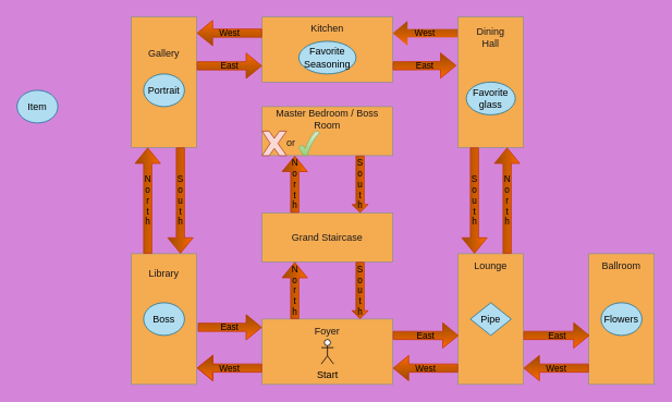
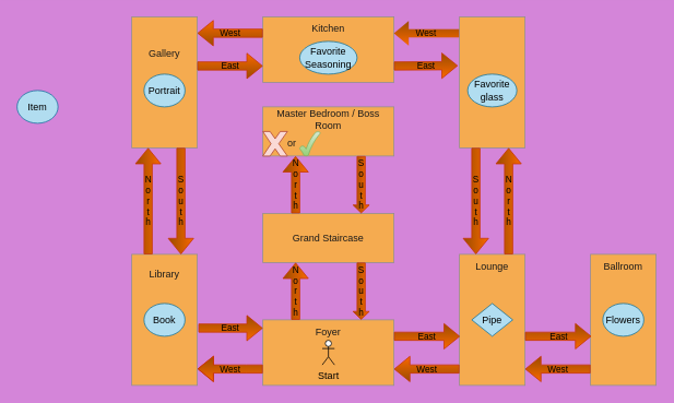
  <mxCell id="0" />
  <mxCell id="1" parent="0" />
  <mxCell id="2" value="" style="rounded=0;whiteSpace=wrap;html=1;labelBackgroundColor=none;fillColor=#F5AB50;strokeColor=#909090;fontColor=#1A1A1A;" parent="1" vertex="1"><mxGeometry x="320" y="390" width="160" height="80" as="geometry" /></mxCell>
  <mxCell id="3" value="Grand Staircase" style="rounded=0;whiteSpace=wrap;html=1;fillColor=#F5AB50;strokeColor=#909090;labelBackgroundColor=none;fontColor=#1A1A1A;" parent="1" vertex="1"><mxGeometry x="320" y="260" width="160" height="60" as="geometry" /></mxCell>
  <mxCell id="4" value="" style="rounded=0;whiteSpace=wrap;html=1;fillColor=#F5AB50;strokeColor=#909090;labelBackgroundColor=none;fontColor=#1A1A1A;" parent="1" vertex="1"><mxGeometry x="320" y="20" width="160" height="80" as="geometry" /></mxCell>
  <mxCell id="5" value="" style="rounded=0;whiteSpace=wrap;html=1;fillColor=#F5AB50;strokeColor=#909090;direction=south;labelBackgroundColor=none;fontColor=#1A1A1A;" parent="1" vertex="1"><mxGeometry x="560" y="310" width="80" height="160" as="geometry" /></mxCell>
  <mxCell id="6" value="" style="rounded=0;whiteSpace=wrap;html=1;fillColor=#F5AB50;strokeColor=#909090;direction=south;labelBackgroundColor=none;fontColor=#1A1A1A;" parent="1" vertex="1"><mxGeometry x="560" y="20" width="80" height="160" as="geometry" /></mxCell>
  <mxCell id="7" value="" style="rounded=0;whiteSpace=wrap;html=1;fillColor=#F5AB50;strokeColor=#909090;direction=south;labelBackgroundColor=none;fontColor=#1A1A1A;" parent="1" vertex="1"><mxGeometry x="160" y="310" width="80" height="160" as="geometry" /></mxCell>
  <mxCell id="8" value="" style="rounded=0;whiteSpace=wrap;html=1;fillColor=#F5AB50;strokeColor=#909090;direction=south;labelBackgroundColor=none;fontColor=#1A1A1A;" parent="1" vertex="1"><mxGeometry x="160" y="20" width="80" height="160" as="geometry" /></mxCell>
  <mxCell id="9" value="&lt;div&gt;N&lt;/div&gt;&lt;div&gt;o&lt;/div&gt;&lt;div&gt;r&lt;/div&gt;&lt;div&gt;t&lt;/div&gt;&lt;div&gt;h&lt;br&gt;&lt;/div&gt;" style="shape=flexArrow;endArrow=classic;html=1;rounded=0;exitX=0.25;exitY=0;exitDx=0;exitDy=0;strokeColor=#C73500;entryX=0.25;entryY=1;entryDx=0;entryDy=0;labelBackgroundColor=none;fontColor=default;fillColor=#fa6800;gradientColor=#994C00;gradientDirection=west;" parent="1" source="2" target="3" edge="1"><mxGeometry width="50" height="50" relative="1" as="geometry"><mxPoint x="360" y="380" as="sourcePoint" /><mxPoint x="339" y="310" as="targetPoint" /></mxGeometry></mxCell>
  <mxCell id="10" value="&lt;div&gt;S&lt;br&gt;&lt;/div&gt;&lt;div&gt;o&lt;/div&gt;&lt;div&gt;u&lt;/div&gt;&lt;div&gt;t&lt;/div&gt;&lt;div&gt;h&lt;br&gt;&lt;/div&gt;" style="shape=flexArrow;endArrow=classic;html=1;rounded=0;entryX=0.75;entryY=0;entryDx=0;entryDy=0;endWidth=8.889;endSize=2.922;exitX=0.75;exitY=1;exitDx=0;exitDy=0;strokeColor=#C73500;labelBackgroundColor=none;fontColor=default;fillColor=#fa6800;gradientColor=#994C00;gradientDirection=west;" parent="1" source="3" target="2" edge="1"><mxGeometry width="50" height="50" relative="1" as="geometry"><mxPoint x="440" y="310" as="sourcePoint" /><mxPoint x="500" y="290" as="targetPoint" /></mxGeometry></mxCell>
  <mxCell id="11" value="West" style="shape=flexArrow;endArrow=classic;html=1;rounded=0;exitX=0;exitY=0.75;exitDx=0;exitDy=0;strokeColor=#C73500;entryX=0.874;entryY=-0.003;entryDx=0;entryDy=0;entryPerimeter=0;labelBackgroundColor=none;fontColor=default;fillColor=#fa6800;gradientColor=#994C00;gradientDirection=north;" parent="1" source="2" target="7" edge="1"><mxGeometry width="50" height="50" relative="1" as="geometry"><mxPoint x="370" y="400" as="sourcePoint" /><mxPoint x="370" y="320" as="targetPoint" /><Array as="points"><mxPoint x="300" y="450" /><mxPoint x="280" y="450" /></Array></mxGeometry></mxCell>
  <mxCell id="12" value="East" style="shape=flexArrow;endArrow=classic;html=1;rounded=0;exitX=0.624;exitY=-0.017;exitDx=0;exitDy=0;strokeColor=#C73500;entryX=0;entryY=0.25;entryDx=0;entryDy=0;exitPerimeter=0;labelBackgroundColor=none;fontColor=default;fillColor=#fa6800;gradientColor=#994C00;gradientDirection=north;" parent="1" edge="1"><mxGeometry width="50" height="50" relative="1" as="geometry"><mxPoint x="241.36" y="400" as="sourcePoint" /><mxPoint x="320" y="400.16" as="targetPoint" /></mxGeometry></mxCell>
  <mxCell id="13" value="&lt;div&gt;N&lt;/div&gt;&lt;div&gt;o&lt;/div&gt;&lt;div&gt;r&lt;/div&gt;&lt;div&gt;t&lt;/div&gt;&lt;div&gt;h&lt;br&gt;&lt;/div&gt;" style="shape=flexArrow;endArrow=classic;html=1;rounded=0;exitX=0;exitY=0.75;exitDx=0;exitDy=0;strokeColor=#C73500;entryX=1;entryY=0.75;entryDx=0;entryDy=0;labelBackgroundColor=none;fontColor=default;fillColor=#fa6800;gradientColor=#994C00;gradientDirection=west;" parent="1" source="7" target="8" edge="1"><mxGeometry width="50" height="50" relative="1" as="geometry"><mxPoint x="251.36" y="410" as="sourcePoint" /><mxPoint x="330" y="410.16" as="targetPoint" /></mxGeometry></mxCell>
  <mxCell id="14" value="&lt;div&gt;S&lt;/div&gt;&lt;div&gt;o&lt;/div&gt;&lt;div&gt;u&lt;/div&gt;&lt;div&gt;t&lt;/div&gt;&lt;div&gt;h&lt;br&gt;&lt;/div&gt;" style="shape=flexArrow;endArrow=classic;html=1;rounded=0;exitX=1;exitY=0.25;exitDx=0;exitDy=0;strokeColor=#C73500;entryX=0;entryY=0.25;entryDx=0;entryDy=0;labelBackgroundColor=none;fontColor=default;fillColor=#fa6800;gradientColor=#994C00;gradientDirection=west;" parent="1" source="8" target="7" edge="1"><mxGeometry width="50" height="50" relative="1" as="geometry"><mxPoint x="261.36" y="420" as="sourcePoint" /><mxPoint x="340" y="420.16" as="targetPoint" /></mxGeometry></mxCell>
  <mxCell id="15" value="East" style="shape=flexArrow;endArrow=classic;html=1;rounded=0;strokeColor=#C73500;entryX=0;entryY=0.75;entryDx=0;entryDy=0;labelBackgroundColor=none;fontColor=default;fillColor=#fa6800;gradientColor=#994C00;" parent="1" target="4" edge="1"><mxGeometry width="50" height="50" relative="1" as="geometry"><mxPoint x="240" y="80" as="sourcePoint" /><mxPoint x="350" y="430.16" as="targetPoint" /></mxGeometry></mxCell>
  <mxCell id="16" value="West" style="shape=flexArrow;endArrow=classic;html=1;rounded=0;exitX=0;exitY=0.25;exitDx=0;exitDy=0;strokeColor=#C73500;labelBackgroundColor=none;fontColor=default;fillColor=#fa6800;gradientColor=#994C00;entryX=0.125;entryY=0;entryDx=0;entryDy=0;entryPerimeter=0;" parent="1" source="4" edge="1" target="8"><mxGeometry width="50" height="50" relative="1" as="geometry"><mxPoint x="252" y="140" as="sourcePoint" /><mxPoint x="260" y="40" as="targetPoint" /></mxGeometry></mxCell>
  <mxCell id="17" value="West" style="shape=flexArrow;endArrow=classic;html=1;rounded=0;strokeColor=#C73500;labelBackgroundColor=none;fontColor=default;strokeWidth=0;flowAnimation=0;shadow=0;entryX=1;entryY=0.25;entryDx=0;entryDy=0;exitX=0.125;exitY=1.007;exitDx=0;exitDy=0;exitPerimeter=0;fillColor=#fa6800;gradientColor=#994C00;gradientDirection=north;" parent="1" source="6" target="4" edge="1"><mxGeometry width="50" height="50" relative="1" as="geometry"><mxPoint x="510" y="90" as="sourcePoint" /><mxPoint x="510" y="90" as="targetPoint" /></mxGeometry></mxCell>
  <mxCell id="18" value="" style="edgeLabel;html=1;align=center;verticalAlign=middle;resizable=0;points=[];strokeColor=#909090;fontColor=#1A1A1A;fillColor=#F5AB50;labelBackgroundColor=none;" parent="17" vertex="1" connectable="0"><mxGeometry x="-0.267" relative="1" as="geometry"><mxPoint as="offset" /></mxGeometry></mxCell>
  <mxCell id="19" value="" style="edgeLabel;html=1;align=center;verticalAlign=middle;resizable=0;points=[];strokeColor=#909090;fontColor=#1A1A1A;fillColor=#F5AB50;labelBackgroundColor=none;" parent="17" vertex="1" connectable="0"><mxGeometry x="0.572" y="-4" relative="1" as="geometry"><mxPoint as="offset" /></mxGeometry></mxCell>
  <mxCell id="20" value="East" style="shape=flexArrow;endArrow=classic;html=1;rounded=0;strokeColor=#C73500;entryX=0.373;entryY=1.025;entryDx=0;entryDy=0;exitX=1;exitY=0.75;exitDx=0;exitDy=0;entryPerimeter=0;labelBackgroundColor=none;fontColor=default;fillColor=#fa6800;gradientColor=#994C00;gradientDirection=north;" parent="1" source="4" target="6" edge="1"><mxGeometry width="50" height="50" relative="1" as="geometry"><mxPoint x="260" y="150" as="sourcePoint" /><mxPoint x="340" y="150" as="targetPoint" /></mxGeometry></mxCell>
  <mxCell id="21" value="" style="edgeLabel;html=1;align=center;verticalAlign=middle;resizable=0;points=[];strokeColor=#909090;fontColor=#1A1A1A;fillColor=#F5AB50;labelBackgroundColor=none;" parent="20" vertex="1" connectable="0"><mxGeometry x="-0.538" y="-1" relative="1" as="geometry"><mxPoint as="offset" /></mxGeometry></mxCell>
  <mxCell id="22" value="East" style="shape=flexArrow;endArrow=classic;html=1;rounded=0;exitX=1;exitY=0.25;exitDx=0;exitDy=0;strokeColor=#C73500;entryX=0.626;entryY=0.992;entryDx=0;entryDy=0;entryPerimeter=0;labelBackgroundColor=none;fontColor=default;fillColor=#fa6800;gradientColor=#994C00;gradientDirection=north;" parent="1" source="2" target="5" edge="1"><mxGeometry width="50" height="50" relative="1" as="geometry"><mxPoint x="251.36" y="410" as="sourcePoint" /><mxPoint x="330" y="410.16" as="targetPoint" /></mxGeometry></mxCell>
  <mxCell id="23" value="West" style="shape=flexArrow;endArrow=classic;html=1;rounded=0;strokeColor=#C73500;entryX=1;entryY=0.75;entryDx=0;entryDy=0;labelBackgroundColor=none;fontColor=default;fillColor=#fa6800;gradientColor=#994C00;" parent="1" target="2" edge="1"><mxGeometry width="50" height="50" relative="1" as="geometry"><mxPoint x="560" y="450" as="sourcePoint" /><mxPoint x="340" y="420.16" as="targetPoint" /></mxGeometry></mxCell>
  <mxCell id="24" value="&lt;div&gt;S&lt;/div&gt;&lt;div&gt;o&lt;/div&gt;&lt;div&gt;u&lt;/div&gt;&lt;div&gt;t&lt;/div&gt;&lt;div&gt;h&lt;br&gt;&lt;/div&gt;" style="shape=flexArrow;endArrow=classic;html=1;rounded=0;exitX=1;exitY=0.75;exitDx=0;exitDy=0;strokeColor=#C73500;entryX=0;entryY=0.75;entryDx=0;entryDy=0;labelBackgroundColor=none;fontColor=default;fillColor=#fa6800;gradientColor=#994C00;gradientDirection=west;" parent="1" source="6" target="5" edge="1"><mxGeometry width="50" height="50" relative="1" as="geometry"><mxPoint x="271.36" y="430" as="sourcePoint" /><mxPoint x="350" y="430.16" as="targetPoint" /></mxGeometry></mxCell>
  <mxCell id="25" value="&lt;div&gt;N&lt;/div&gt;&lt;div&gt;o&lt;/div&gt;&lt;div&gt;r&lt;/div&gt;&lt;div&gt;t&lt;/div&gt;&lt;div&gt;h&lt;br&gt;&lt;/div&gt;" style="shape=flexArrow;endArrow=classic;html=1;rounded=0;exitX=0;exitY=0.25;exitDx=0;exitDy=0;strokeColor=#C73500;labelBackgroundColor=none;fontColor=default;fillColor=#fa6800;gradientColor=#994C00;gradientDirection=west;entryX=1;entryY=0.25;entryDx=0;entryDy=0;" parent="1" source="5" edge="1" target="6"><mxGeometry width="50" height="50" relative="1" as="geometry"><mxPoint x="281.36" y="440" as="sourcePoint" /><mxPoint x="620" y="230" as="targetPoint" /></mxGeometry></mxCell>
  <mxCell id="26" value="" style="rounded=0;whiteSpace=wrap;html=1;fillColor=#F5AB50;strokeColor=#909090;direction=south;labelBackgroundColor=none;fontColor=#1A1A1A;" parent="1" vertex="1"><mxGeometry x="720" y="310" width="80" height="160" as="geometry" /></mxCell>
  <mxCell id="27" value="East" style="shape=flexArrow;endArrow=classic;html=1;rounded=0;exitX=1;exitY=0.25;exitDx=0;exitDy=0;strokeColor=#C73500;entryX=0.626;entryY=0.992;entryDx=0;entryDy=0;entryPerimeter=0;labelBackgroundColor=none;fontColor=default;fillColor=#fa6800;gradientColor=#994C00;gradientDirection=north;" parent="1" edge="1"><mxGeometry width="50" height="50" relative="1" as="geometry"><mxPoint x="640" y="410" as="sourcePoint" /><mxPoint x="721" y="410" as="targetPoint" /></mxGeometry></mxCell>
  <mxCell id="28" value="West" style="shape=flexArrow;endArrow=classic;html=1;rounded=0;strokeColor=#C73500;entryX=1;entryY=0.75;entryDx=0;entryDy=0;labelBackgroundColor=none;fontColor=default;fillColor=#fa6800;gradientColor=#994C00;gradientDirection=north;" parent="1" edge="1"><mxGeometry width="50" height="50" relative="1" as="geometry"><mxPoint x="720" y="450" as="sourcePoint" /><mxPoint x="640" y="450" as="targetPoint" /></mxGeometry></mxCell>
  <mxCell id="29" value="Foyer" style="text;html=1;align=center;verticalAlign=middle;whiteSpace=wrap;rounded=0;fontColor=#1A1A1A;labelBackgroundColor=none;" parent="1" vertex="1"><mxGeometry x="370" y="390" width="60" height="30" as="geometry" /></mxCell>
  <mxCell id="30" value="Kitchen" style="text;html=1;align=center;verticalAlign=middle;whiteSpace=wrap;rounded=0;fontColor=#1A1A1A;labelBackgroundColor=none;" parent="1" vertex="1"><mxGeometry x="370" y="20" width="60" height="30" as="geometry" /></mxCell>
  <mxCell id="31" value="Ballroom" style="text;html=1;align=center;verticalAlign=middle;whiteSpace=wrap;rounded=0;fontColor=#1A1A1A;labelBackgroundColor=none;" parent="1" vertex="1"><mxGeometry x="730" y="310" width="60" height="30" as="geometry" /></mxCell>
  <mxCell id="32" value="Lounge" style="text;html=1;align=center;verticalAlign=middle;whiteSpace=wrap;rounded=0;fontColor=#1A1A1A;labelBackgroundColor=none;" parent="1" vertex="1"><mxGeometry x="570" y="310" width="60" height="30" as="geometry" /></mxCell>
- <mxCell id="33" value="&lt;div&gt;Dining Hall&lt;br&gt;&lt;/div&gt;" style="text;html=1;align=center;verticalAlign=middle;whiteSpace=wrap;rounded=0;fontColor=#1A1A1A;labelBackgroundColor=none;" parent="1" vertex="1"><mxGeometry x="570" y="30" width="60" height="30" as="geometry" /></mxCell>
  <mxCell id="34" value="Gallery" style="text;html=1;align=center;verticalAlign=middle;whiteSpace=wrap;rounded=0;fontColor=#1A1A1A;labelBackgroundColor=none;" parent="1" vertex="1"><mxGeometry x="170" y="50" width="60" height="30" as="geometry" /></mxCell>
  <mxCell id="35" value="Library" style="text;html=1;align=center;verticalAlign=middle;whiteSpace=wrap;rounded=0;fontColor=#1A1A1A;labelBackgroundColor=none;" parent="1" vertex="1"><mxGeometry x="170" y="320" width="60" height="30" as="geometry" /></mxCell>
  <mxCell id="36" value="Start" style="shape=umlActor;verticalLabelPosition=bottom;verticalAlign=top;html=1;outlineConnect=0;" vertex="1" parent="1"><mxGeometry x="392.5" y="415" width="15" height="30" as="geometry" /></mxCell>
  <mxCell id="37" value="Item" style="ellipse;whiteSpace=wrap;html=1;strokeColor=#10739e;fillColor=#b1ddf0;" vertex="1" parent="1"><mxGeometry x="20" y="110" width="50" height="40" as="geometry" /></mxCell>
  <mxCell id="38" value="Portrait" style="ellipse;whiteSpace=wrap;html=1;strokeColor=#10739e;fillColor=#b1ddf0;" vertex="1" parent="1"><mxGeometry x="175" y="90" width="50" height="40" as="geometry" /></mxCell>
  <mxCell id="39" value="&lt;div&gt;Favorite&lt;/div&gt;&lt;div&gt;Seasoning&lt;br&gt;&lt;/div&gt;" style="ellipse;whiteSpace=wrap;html=1;strokeColor=#10739e;fillColor=#b1ddf0;" vertex="1" parent="1"><mxGeometry x="365" y="50" width="70" height="40" as="geometry" /></mxCell>
- <mxCell id="40" value="&lt;div&gt;Favorite&lt;/div&gt;&lt;div&gt;glass&lt;br&gt;&lt;/div&gt;" style="ellipse;whiteSpace=wrap;html=1;strokeColor=#10739e;fillColor=#b1ddf0;" vertex="1" parent="1"><mxGeometry x="570" y="100" width="60" height="40" as="geometry" /></mxCell>
- <mxCell id="41" value="Boss" style="ellipse;whiteSpace=wrap;html=1;strokeColor=#10739e;fillColor=#b1ddf0;" vertex="1" parent="1"><mxGeometry x="175" y="370" width="50" height="40" as="geometry" /></mxCell>
+ <mxCell id="40" value="&lt;div&gt;Favorite&lt;/div&gt;&lt;div&gt;glass&lt;br&gt;&lt;/div&gt;" style="ellipse;whiteSpace=wrap;html=1;strokeColor=#10739e;fillColor=#b1ddf0;" vertex="1" parent="1"><mxGeometry x="570" y="90" width="60" height="40" as="geometry" /></mxCell>
+ <mxCell id="41" value="Book" style="ellipse;whiteSpace=wrap;html=1;strokeColor=#10739e;fillColor=#b1ddf0;" vertex="1" parent="1"><mxGeometry x="175" y="370" width="50" height="40" as="geometry" /></mxCell>
  <mxCell id="42" value="Pipe" style="rhombus;whiteSpace=wrap;html=1;strokeColor=#10739e;fillColor=#b1ddf0;" vertex="1" parent="1"><mxGeometry x="575" y="370" width="50" height="40" as="geometry" /></mxCell>
  <mxCell id="43" value="Flowers" style="ellipse;whiteSpace=wrap;html=1;strokeColor=#10739e;fillColor=#b1ddf0;" vertex="1" parent="1"><mxGeometry x="735" y="370" width="50" height="40" as="geometry" /></mxCell>
  <mxCell id="44" value="" style="rounded=0;whiteSpace=wrap;html=1;fillColor=#F5AB50;strokeColor=#909090;labelBackgroundColor=none;fontColor=#1A1A1A;" vertex="1" parent="1"><mxGeometry x="320" y="130" width="160" height="60" as="geometry" /></mxCell>
  <mxCell id="45" value="Master Bedroom / Boss Room" style="text;html=1;align=center;verticalAlign=middle;whiteSpace=wrap;rounded=0;fontColor=#1A1A1A;labelBackgroundColor=none;" parent="1" vertex="1"><mxGeometry x="320" y="130" width="160" height="30" as="geometry" /></mxCell>
  <mxCell id="46" value="&lt;div&gt;N&lt;/div&gt;&lt;div&gt;o&lt;/div&gt;&lt;div&gt;r&lt;/div&gt;&lt;div&gt;t&lt;/div&gt;&lt;div&gt;h&lt;br&gt;&lt;/div&gt;" style="shape=flexArrow;endArrow=classic;html=1;rounded=0;exitX=0.25;exitY=0;exitDx=0;exitDy=0;strokeColor=#C73500;entryX=0.25;entryY=1;entryDx=0;entryDy=0;labelBackgroundColor=none;fontColor=default;fillColor=#fa6800;gradientColor=#994C00;gradientDirection=west;" edge="1" parent="1"><mxGeometry width="50" height="50" relative="1" as="geometry"><mxPoint x="360" y="260" as="sourcePoint" /><mxPoint x="360" y="190" as="targetPoint" /></mxGeometry></mxCell>
  <mxCell id="47" value="&lt;div&gt;S&lt;br&gt;&lt;/div&gt;&lt;div&gt;o&lt;/div&gt;&lt;div&gt;u&lt;/div&gt;&lt;div&gt;t&lt;/div&gt;&lt;div&gt;h&lt;br&gt;&lt;/div&gt;" style="shape=flexArrow;endArrow=classic;html=1;rounded=0;entryX=0.75;entryY=0;entryDx=0;entryDy=0;endWidth=8.889;endSize=2.922;exitX=0.75;exitY=1;exitDx=0;exitDy=0;strokeColor=#C73500;labelBackgroundColor=none;fontColor=default;fillColor=#fa6800;gradientColor=#994C00;gradientDirection=west;" edge="1" parent="1"><mxGeometry width="50" height="50" relative="1" as="geometry"><mxPoint x="440" y="190" as="sourcePoint" /><mxPoint x="440" y="260" as="targetPoint" /></mxGeometry></mxCell>
  <mxCell id="48" value="" style="verticalLabelPosition=bottom;verticalAlign=top;html=1;shape=mxgraph.basic.x;strokeColor=#ae4132;fillColor=#fad9d5;" vertex="1" parent="1"><mxGeometry x="320" y="160" width="30" height="30" as="geometry" /></mxCell>
  <mxCell id="49" value="" style="verticalLabelPosition=bottom;verticalAlign=top;html=1;shape=mxgraph.basic.tick;strokeColor=#82b366;fillColor=#d5e8d4;gradientColor=#97d077;" vertex="1" parent="1"><mxGeometry x="365" y="160" width="25" height="30" as="geometry" /></mxCell>
  <mxCell id="50" value="or" style="text;html=1;align=center;verticalAlign=middle;resizable=0;points=[];autosize=1;strokeColor=none;fillColor=none;fontColor=#1A1A1A;" vertex="1" parent="1"><mxGeometry x="340" y="160" width="30" height="30" as="geometry" /></mxCell>
